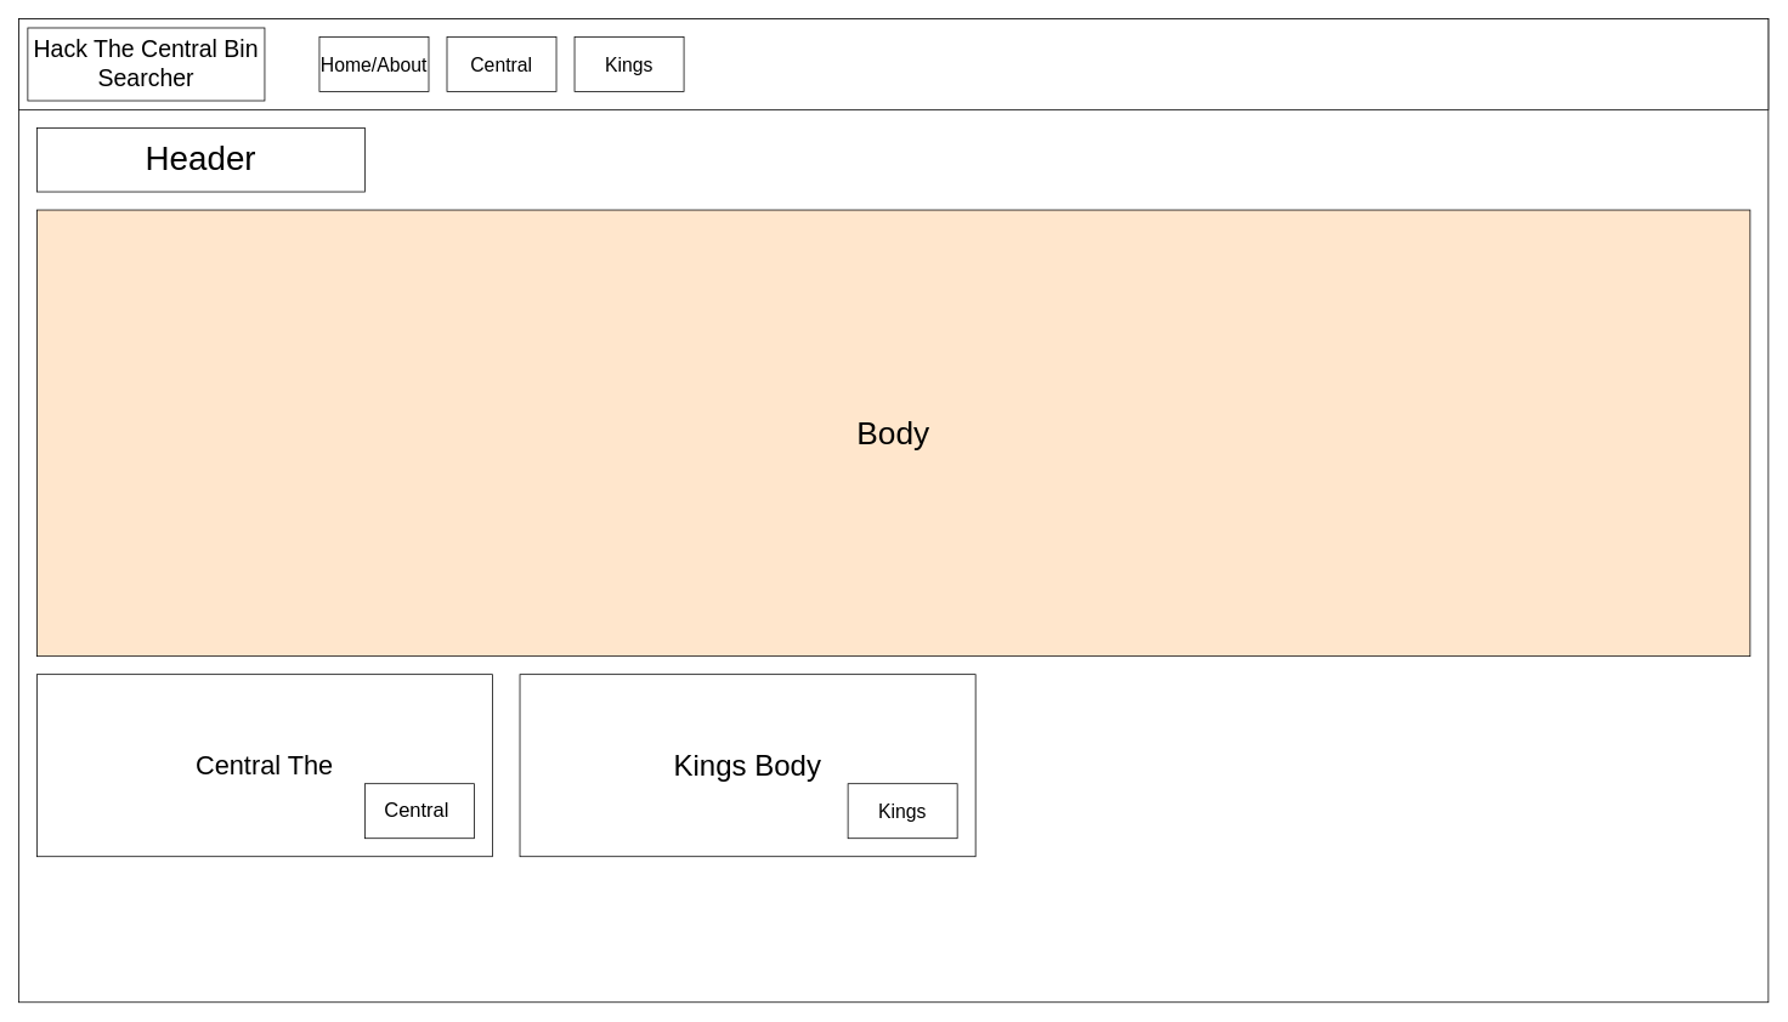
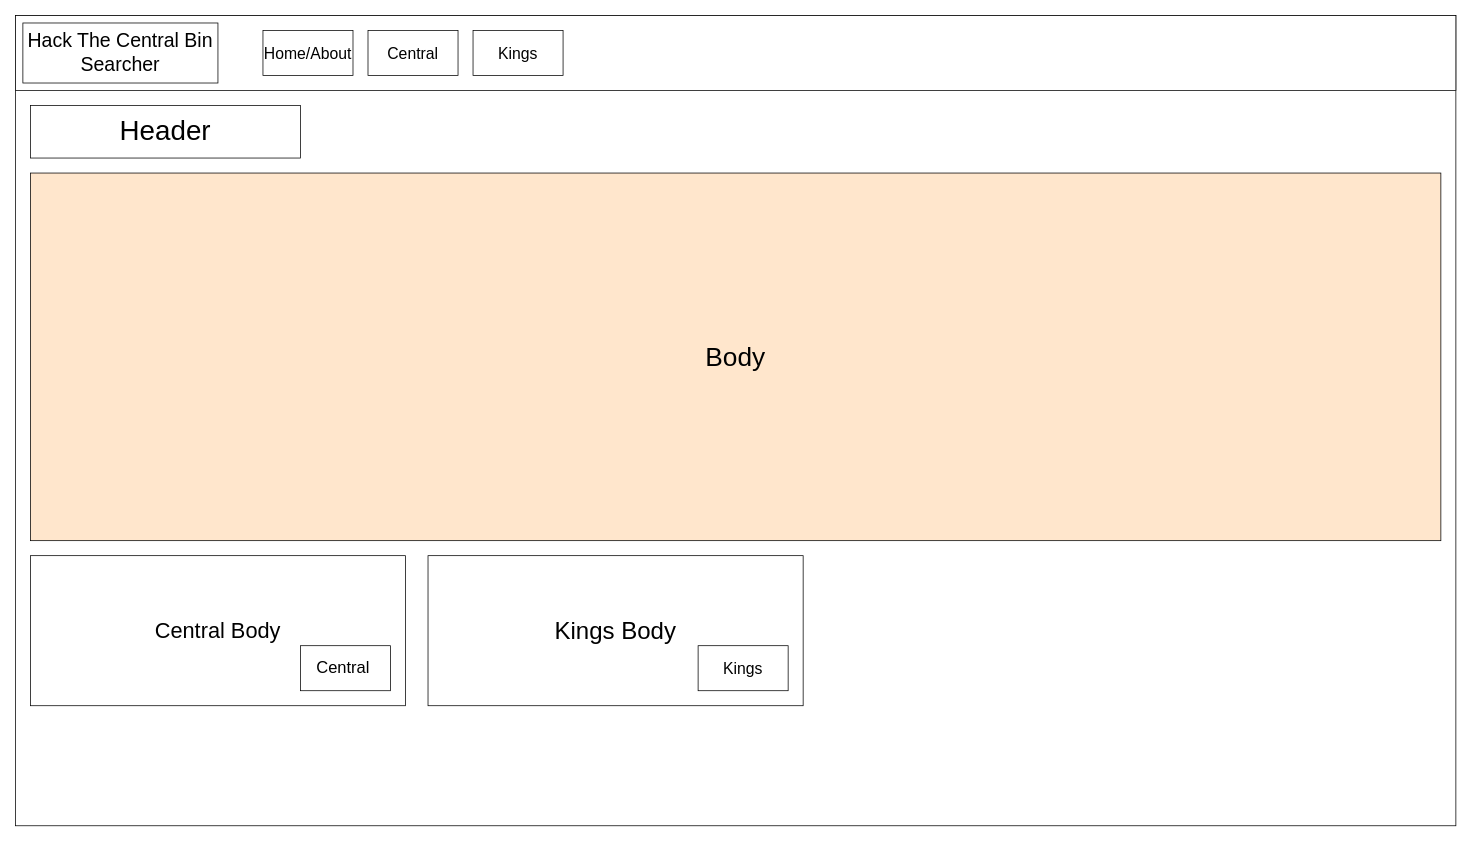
  <mxCell id="0" />
  <mxCell id="1" parent="0" />
  <mxCell id="2" value="" style="rounded=0;whiteSpace=wrap;html=1;" vertex="1" parent="1"><mxGeometry x="20" y="20" width="1920" height="1080" as="geometry" /></mxCell>
  <mxCell id="3" value="" style="rounded=0;whiteSpace=wrap;html=1;" vertex="1" parent="1"><mxGeometry x="20" y="20" width="1920" height="100" as="geometry" /></mxCell>
  <mxCell id="4" value="&lt;font style=&quot;font-size: 26px;&quot;&gt;Hack The Central Bin Searcher&lt;/font&gt;" style="rounded=0;whiteSpace=wrap;html=1;" vertex="1" parent="1"><mxGeometry x="30" y="30" width="260" height="80" as="geometry" /></mxCell>
  <mxCell id="5" value="&lt;font style=&quot;font-size: 21px;&quot;&gt;Home/About&lt;/font&gt;" style="rounded=0;whiteSpace=wrap;html=1;" vertex="1" parent="1"><mxGeometry x="350" y="40" width="120" height="60" as="geometry" /></mxCell>
  <mxCell id="6" value="&lt;font style=&quot;font-size: 21px;&quot;&gt;Central&lt;/font&gt;" style="rounded=0;whiteSpace=wrap;html=1;" vertex="1" parent="1"><mxGeometry x="490" y="40" width="120" height="60" as="geometry" /></mxCell>
  <mxCell id="7" value="&lt;font style=&quot;font-size: 21px;&quot;&gt;Kings&lt;/font&gt;" style="rounded=0;whiteSpace=wrap;html=1;" vertex="1" parent="1"><mxGeometry x="630" y="40" width="120" height="60" as="geometry" /></mxCell>
  <mxCell id="8" value="&lt;font style=&quot;font-size: 37px;&quot;&gt;Header&lt;/font&gt;" style="rounded=0;whiteSpace=wrap;html=1;" vertex="1" parent="1"><mxGeometry x="40" y="140" width="360" height="70" as="geometry" /></mxCell>
  <mxCell id="9" value="&lt;font style=&quot;font-size: 35px;&quot;&gt;Body&lt;/font&gt;" style="rounded=0;whiteSpace=wrap;html=1;fillColor=#ffe6cc;" vertex="1" parent="1"><mxGeometry x="40" y="230" width="1880" height="490" as="geometry" /></mxCell>
- <mxCell id="10" value="&lt;font style=&quot;font-size: 29px;&quot;&gt;Central The&lt;/font&gt;" style="rounded=0;whiteSpace=wrap;html=1;" vertex="1" parent="1"><mxGeometry x="40" y="740" width="500" height="200" as="geometry" /></mxCell>
+ <mxCell id="10" value="&lt;font style=&quot;font-size: 29px;&quot;&gt;Central Body&lt;/font&gt;" style="rounded=0;whiteSpace=wrap;html=1;" vertex="1" parent="1"><mxGeometry x="40" y="740" width="500" height="200" as="geometry" /></mxCell>
  <mxCell id="11" value="&lt;font style=&quot;font-size: 22px;&quot;&gt;Central&amp;nbsp;&lt;/font&gt;" style="rounded=0;whiteSpace=wrap;html=1;" vertex="1" parent="1"><mxGeometry x="400" y="860" width="120" height="60" as="geometry" /></mxCell>
  <mxCell id="12" value="&lt;font style=&quot;font-size: 32px;&quot;&gt;Kings Body&lt;/font&gt;" style="rounded=0;whiteSpace=wrap;html=1;" vertex="1" parent="1"><mxGeometry x="570" y="740" width="500" height="200" as="geometry" /></mxCell>
  <mxCell id="13" value="&lt;font style=&quot;font-size: 21px;&quot;&gt;Kings&lt;/font&gt;" style="rounded=0;whiteSpace=wrap;html=1;" vertex="1" parent="1"><mxGeometry x="930" y="860" width="120" height="60" as="geometry" /></mxCell>
